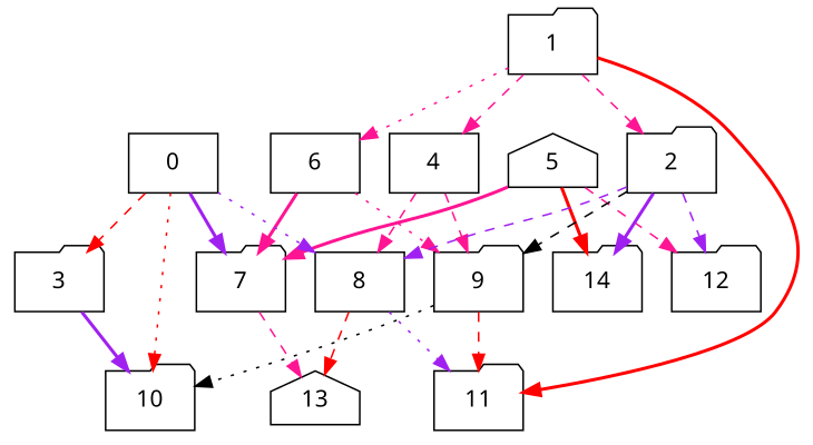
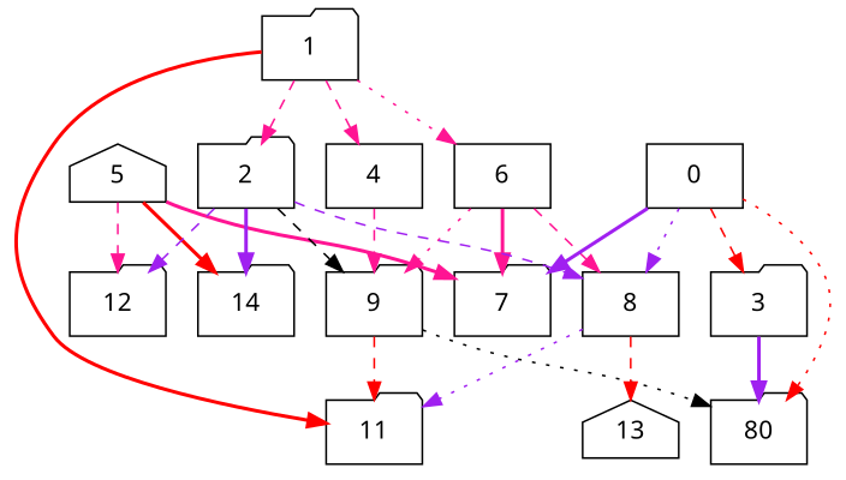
  digraph {
    fontname="Noto Sans"
    node [fontname="Noto Sans" shape=folder]
    edge [color=deeppink fontname="Noto Sans" style=dashed]
    4 [shape=box]
    9
-   10
+   10 [label=80]
    11
    3
    5 [shape=house]
    7
    14
    12
    13 [shape=house]
    8 [shape=box]
    1
    6 [shape=box]
    2
    0 [shape=box]
    4 -> 9
    9 -> 10 [color=black style=dotted]
    9 -> 11 [color=red]
    3 -> 10 [color=purple style=bold]
    5 -> 7 [style=bold]
    5 -> 14 [color=red style=bold]
    5 -> 12
-   7 -> 13
    8 -> 11 [color=purple style=dotted]
    8 -> 13 [color=red]
    1 -> 4
    1 -> 11 [color=red style=bold]
    1 -> 6 [style=dotted]
    1 -> 2
    6 -> 9 [style=dotted]
    6 -> 7 [style=bold]
-   4 -> 8
+   6 -> 8
    2 -> 9 [color=black]
    2 -> 14 [color=purple style=bold]
    2 -> 12 [color=purple]
    2 -> 8 [color=purple]
    0 -> 10 [color=red style=dotted]
    0 -> 3 [color=red]
    0 -> 7 [color=purple style=bold]
    0 -> 8 [color=purple style=dotted]
  }
